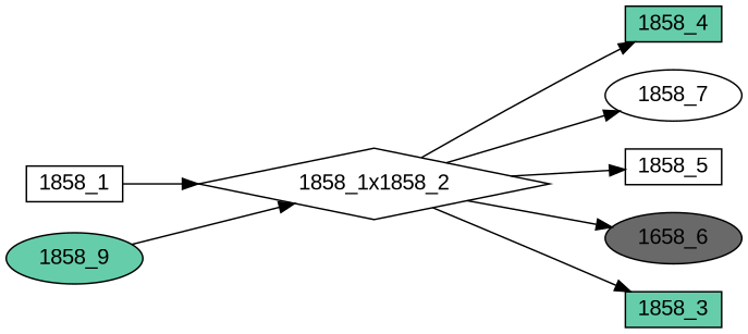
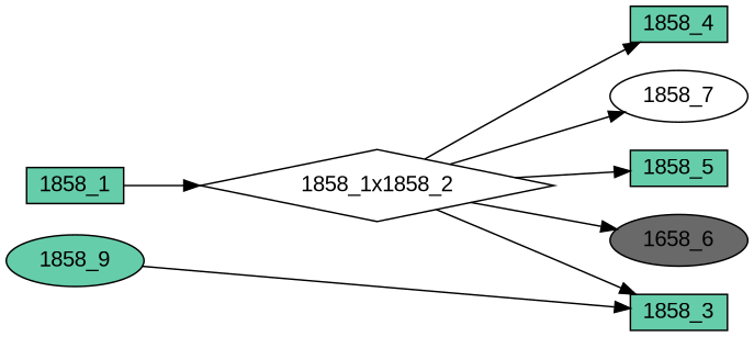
  digraph {
    fontname="Liberation Sans"
    rankdir=LR
    node [fillcolor=aquamarine3 fontcolor=black fontname="Liberation Sans" regular=0 shape=box style=filled]
    edge [fontname="Liberation Sans"]
    "1858_4" [height=0.3 width=0.5]
    "1858_1x1858_2" [height=.1 shape=diamond width=.1 fillcolor="" fontcolor="" regular="" style=""]
    "1858_7" [fillcolor=white height=0.3 shape=ellipse width=0.5]
-   "1858_5" [fillcolor=white height=0.3 width=0.5]
+   "1858_5" [height=0.3 width=0.5]
    "1858_3" [height=0.3 width=0.5]
    n6 [fillcolor=dimgrey height=0.3 label="1658_6" shape=ellipse width=0.5]
    n7 [height=0.3 label="1858_9" shape=ellipse width=0.5]
-   "1858_1" [fillcolor=white height=0.3 width=0.5]
+   "1858_1" [height=0.3 width=0.5]
    "1858_1x1858_2" -> "1858_4"
    "1858_1x1858_2" -> "1858_7"
    "1858_1x1858_2" -> "1858_5"
    "1858_1x1858_2" -> "1858_3"
    "1858_1x1858_2" -> n6
-   n7 -> "1858_1x1858_2"
+   n7 -> "1858_3"
    "1858_1" -> "1858_1x1858_2"
  }
